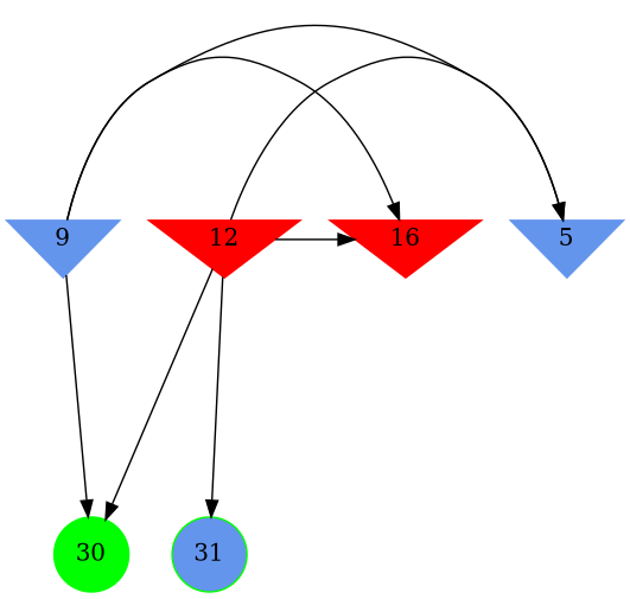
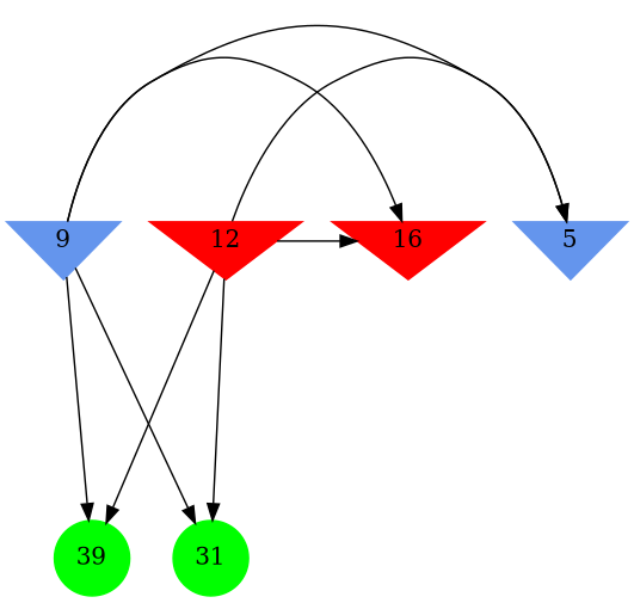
  digraph {
    ranksep=2.0
    node [color=cornflowerblue shape=invtriangle style=filled]
    n1 [label=5]
    9
    12 [color=red]
    16 [color=red]
-   30 [color=green shape=circle]
-   31 [color=green shape=circle fillcolor=cornflowerblue]
+   30 [color=green shape=circle label=39]
+   31 [color=green shape=circle]
    subgraph sub_1 {
      rank=same
      n1
      9
      12
      16
    }
    subgraph sub_2 {
      rank=same
    }
    subgraph sub_3 {
      rank=same
      30
      31
    }
    9 -> n1
    9 -> 16
    9 -> 30
+   9 -> 31
    12 -> n1
    12 -> 16
    12 -> 30
    12 -> 31
  }
